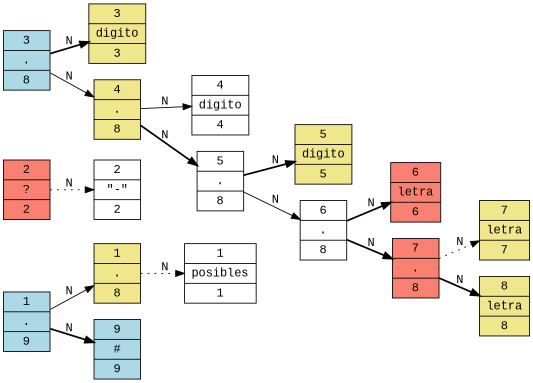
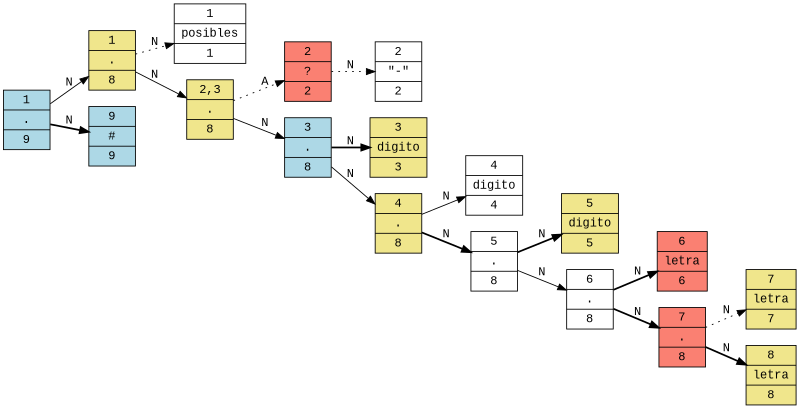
  digraph {
    rankdir=LR
    fontname="Liberation Mono"
    node [shape=record style=filled fillcolor=khaki fontname="Liberation Mono"]
    edge [style=bold fontname="Liberation Mono"]
    n1 [label="1| . |9" fillcolor=lightblue]
    n2 [label="1| . |8"]
    n3 [label="9| # |9" fillcolor=lightblue]
    n4 [label="1| {posibles} |1" fillcolor=white]
+   n5 [label="2,3| . |8"]
    n6 [label="2| ? |2" fillcolor=salmon]
    n7 [label="3| . |8" fillcolor=lightblue]
    n8 [label="2| \"-\" |2" fillcolor=white]
    n9 [label="3| {digito} |3"]
    n10 [label="4| . |8"]
    n11 [label="4| {digito} |4" fillcolor=white]
    n12 [label="5| . |8" fillcolor=white]
    n13 [label="5| {digito} |5"]
    n14 [label="6| . |8" fillcolor=white]
    n15 [label="6| {letra} |6" fillcolor=salmon]
    n16 [label="7| . |8" fillcolor=salmon]
    n17 [label="7| {letra} |7"]
    n18 [label="8| {letra} |8"]
    n1 -> n2 [label=N style=solid]
    n1 -> n3 [label=N]
    n2 -> n4 [label=N style=dotted]
+   n2 -> n5 [label=N style=solid]
+   n5 -> n6 [label=A style=dotted]
+   n5 -> n7 [label=N style=solid]
    n6 -> n8 [label=N style=dotted]
    n7 -> n9 [label=N]
    n7 -> n10 [label=N style=solid]
    n10 -> n11 [label=N style=solid]
    n10 -> n12 [label=N]
    n12 -> n13 [label=N]
    n12 -> n14 [label=N style=solid]
    n14 -> n15 [label=N]
    n14 -> n16 [label=N]
    n16 -> n17 [label=N style=dotted]
    n16 -> n18 [label=N]
  }
